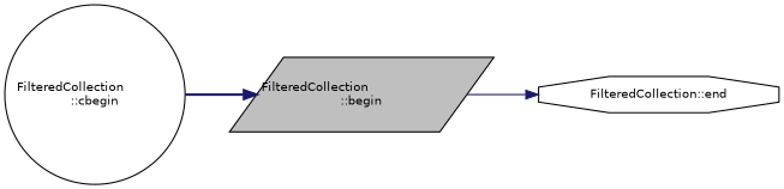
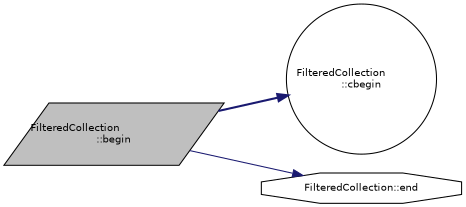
  digraph {
    rankdir=LR
    node [color=black fillcolor=white fontname=Helvetica fontsize=10 style=filled]
    edge [color=midnightblue fontname=Helvetica fontsize=10 labelfontname=Helvetica labelfontsize=10]
    n1 [fillcolor=grey75 fontcolor=black height=0.2 label="FilteredCollection\l::begin" shape=parallelogram width=0.4]
    n2 [height=0.2 label="FilteredCollection\l::cbegin" shape=circle width=0.4]
    n3 [height=0.2 label="FilteredCollection::end" shape=octagon width=0.4]
-   n2 -> n1 [style=bold]
+   n1 -> n2 [style=bold]
    n1 -> n3 [style=solid]
  }
